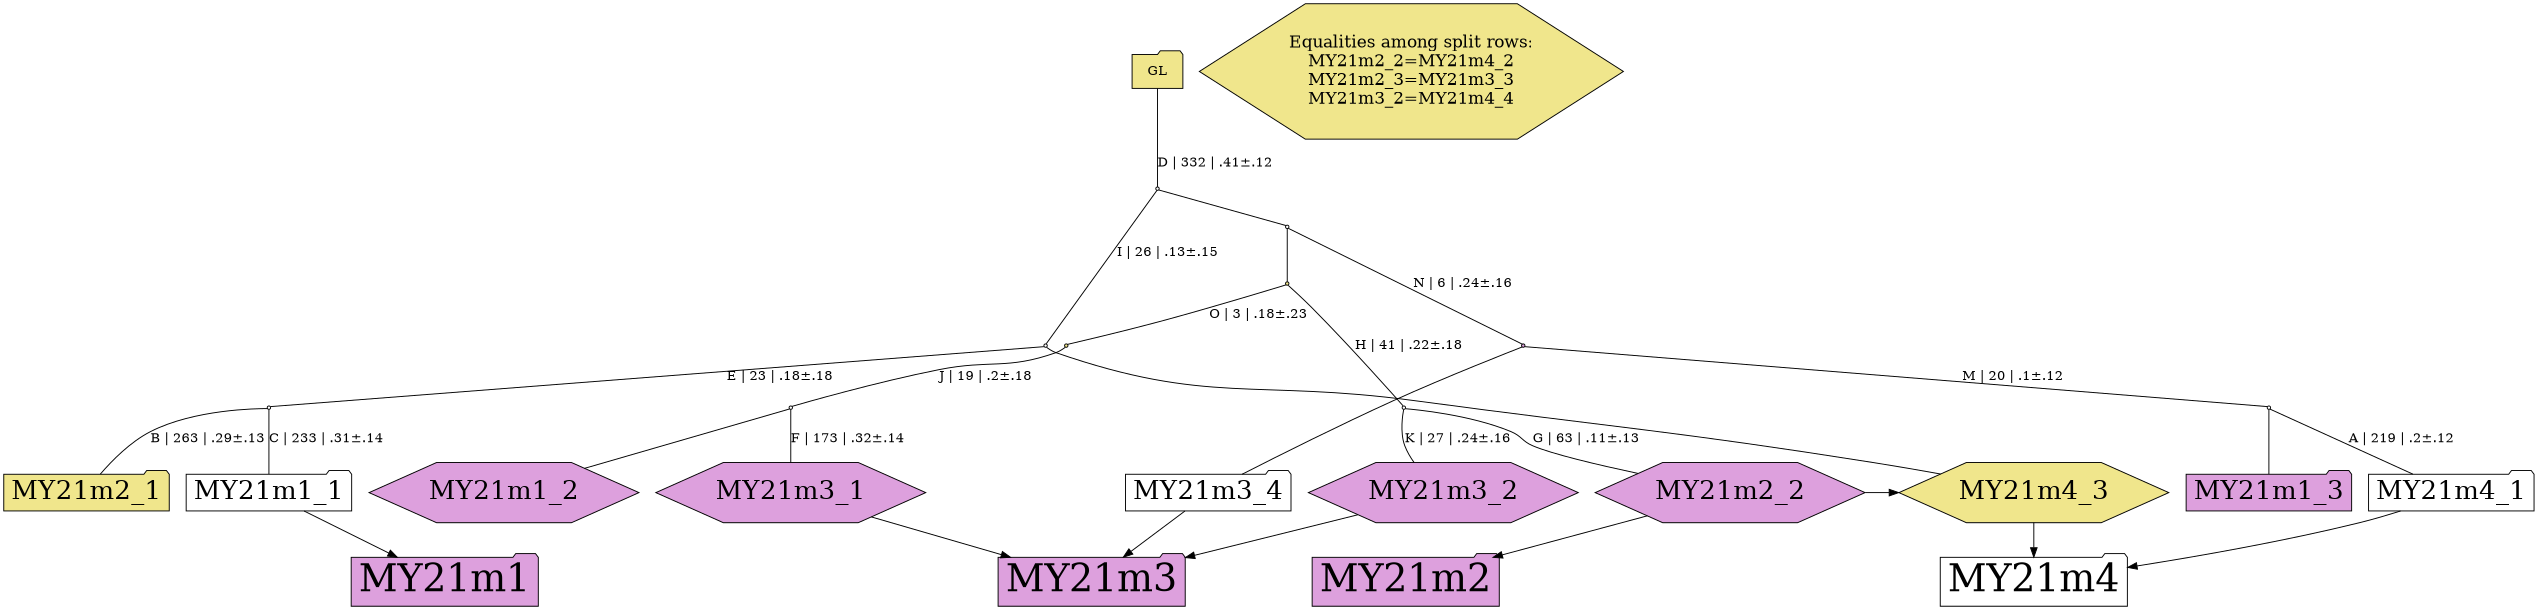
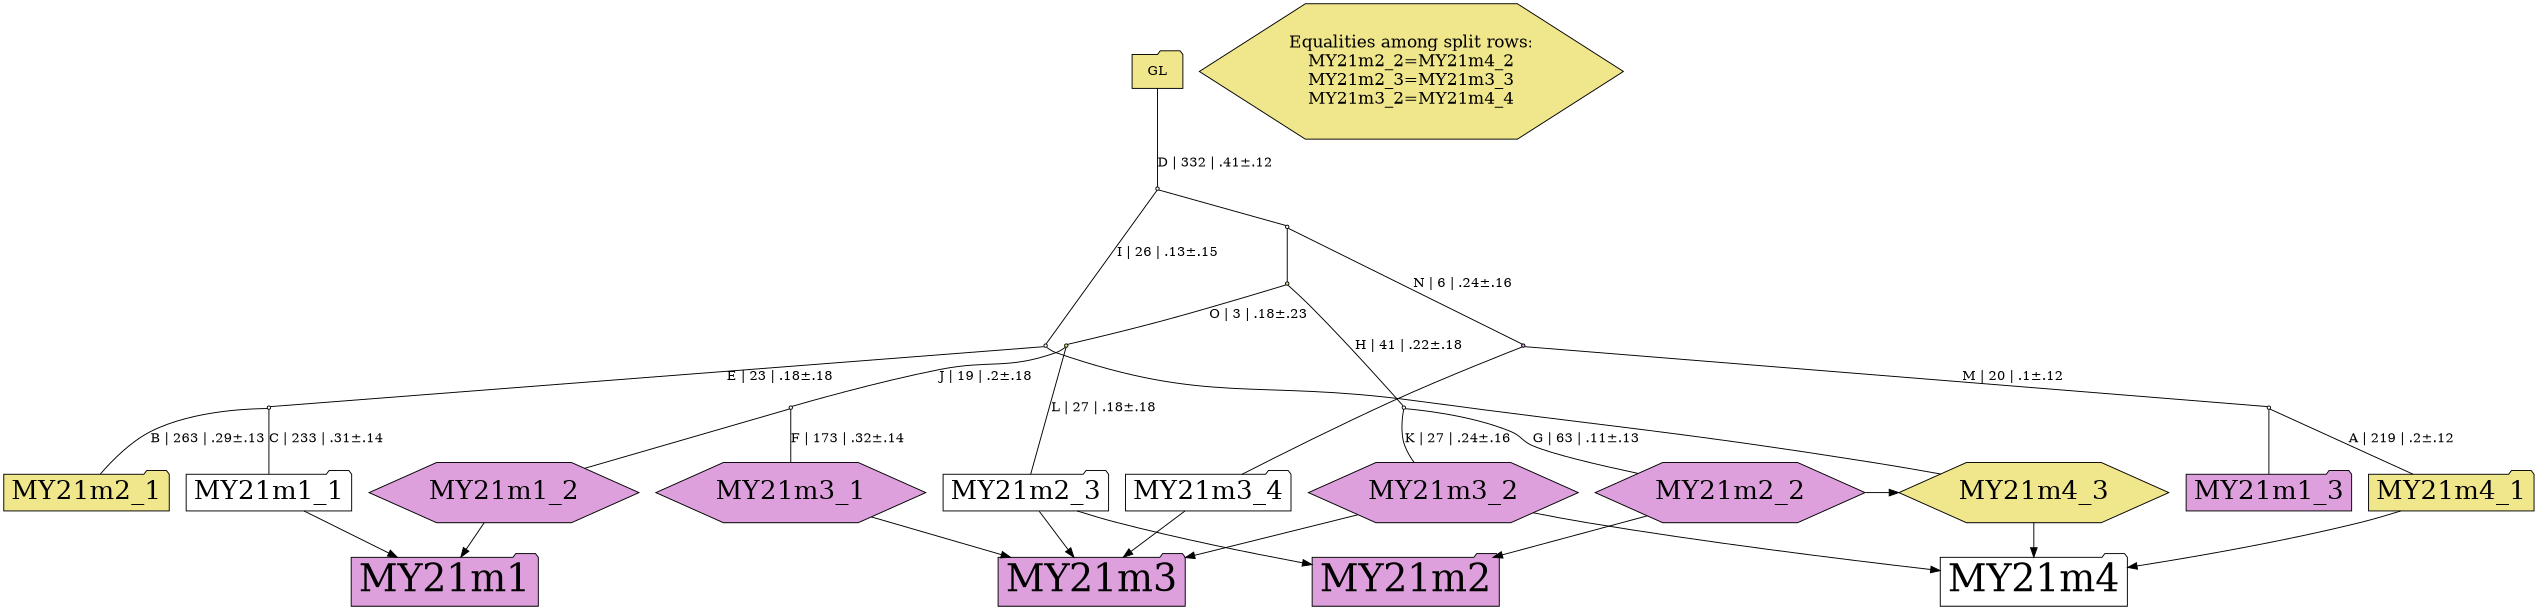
  digraph {
    node [fillcolor=white shape=folder style=filled]
    edge [arrowhead=none]
    n1 [fontsize=28 label=MY21m1_1]
    n2 [fillcolor=plum fontsize=28 label=MY21m1_2 shape=hexagon]
    n3 [fillcolor=plum fontsize=28 label=MY21m1_3]
    n4 [fillcolor=khaki fontsize=28 label=MY21m2_1]
    n5 [fillcolor=plum fontsize=28 label=MY21m2_2 shape=hexagon]
+   n6 [fontsize=28 label=MY21m2_3]
    n7 [fillcolor=plum fontsize=28 label=MY21m3_1 shape=hexagon]
    n8 [fillcolor=plum fontsize=28 label=MY21m3_2 shape=hexagon]
    n9 [fontsize=28 label=MY21m3_4]
-   n10 [fontsize=28 label=MY21m4_1]
+   n10 [fillcolor=khaki fontsize=28 label=MY21m4_1]
    n11 [fillcolor=khaki fontsize=28 label=MY21m4_3 shape=hexagon]
    n12 [fillcolor=plum fontsize=40 label=MY21m1]
    n13 [fillcolor=plum fontsize=40 label=MY21m2]
    n14 [fillcolor=plum fontsize=40 label=MY21m3]
    n15 [fontsize=40 label=MY21m4]
    n16 [fillcolor=khaki fontsize=18 label="Equalities among split rows:\nMY21m2_2=MY21m4_2\nMY21m2_3=MY21m3_3\nMY21m3_2=MY21m4_4\n" shape=hexagon]
    Int1 [shape=point]
    Int2 [shape=point]
    Int3 [shape=point]
    Int4 [shape=point]
    Int5 [fillcolor=plum shape=point]
    Int6 [fillcolor=khaki shape=point]
    Int7 [shape=point]
    Int8 [fillcolor=khaki shape=point]
    Int9 [shape=point]
    Int10 [shape=point]
    n27 [fillcolor=khaki label=GL]
    subgraph sub_1 {
      rank=same
      n1
      n2
      n3
      n4
      n5
+     n6
      n7
      n8
      n9
      n10
      n11
    }
    n1 -> n12 [arrowhead=normal]
+   n2 -> n12 [arrowhead=normal]
    n5 -> n11 [arrowhead=normal]
    n5 -> n13 [arrowhead=normal]
+   n6 -> n13 [arrowhead=normal]
+   n6 -> n14 [arrowhead=normal]
    n7 -> n14 [arrowhead=normal]
    n8 -> n14 [arrowhead=normal]
+   n8 -> n15 [arrowhead=normal]
    n9 -> n14 [arrowhead=normal]
    n10 -> n15 [arrowhead=normal]
    n11 -> n15 [arrowhead=normal]
    Int1 -> n3
    Int1 -> n10 [label="A | 219 | .2±.12"]
    Int2 -> n2
    Int2 -> n7 [label="F | 173 | .32±.14"]
    Int3 -> n1 [label="C | 233 | .31±.14"]
    Int3 -> n4 [label="B | 263 | .29±.13"]
    Int4 -> n11
    Int4 -> Int3 [label="E | 23 | .18±.18"]
    Int5 -> n9
    Int5 -> Int1 [label="M | 20 | .1±.12"]
+   Int6 -> n6 [label="L | 27 | .18±.18"]
    Int6 -> Int2 [label="J | 19 | .2±.18"]
    Int7 -> n5 [label="G | 63 | .11±.13"]
    Int7 -> n8 [label="K | 27 | .24±.16"]
    Int8 -> Int6 [label="O | 3 | .18±.23"]
    Int8 -> Int7 [label="H | 41 | .22±.18"]
    Int9 -> Int5 [label="N | 6 | .24±.16"]
    Int9 -> Int8
    Int10 -> Int4 [label="I | 26 | .13±.15"]
    Int10 -> Int9
    n27 -> Int10 [label="D | 332 | .41±.12"]
  }
